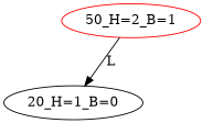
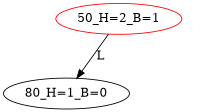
  digraph {
    "50_H=2_B=1" [color=red]
-   "20_H=1_B=0"
+   "20_H=1_B=0" [label="80_H=1_B=0"]
    HD0 [style=invis]
    "50_H=2_B=1" -> "20_H=1_B=0" [label=L]
    "50_H=2_B=1" -> HD0 [label=L style=invis]
  }
